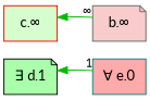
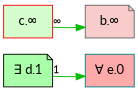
  digraph {
    fontname=Lato
    rankdir=LR
    node [fontname=Lato fontsize=14 shape=box style=filled]
    edge [color="#00BB00" dir=forward fontname=Lato fontsize=12 labeldistance=1.5 style=solid]
    n1 [color=teal fillcolor="#FFAAAA" label="∀ e.0"]
    n2 [color=black fillcolor="#AAFFAA" label="∃ d.1" shape=note]
    n3 [color=red fillcolor="#d5fdce" label="c.∞"]
    n4 [color=gray40 fillcolor="#f7cccb" label="b.∞" shape=note]
    subgraph sub_1 {
      rank=max
      n1
    }
    subgraph sub_2 {
      rank=min
      n2
    }
-   n1 -> n2 [taillabel=1]
-   n4 -> n3 [taillabel="∞"]
+   n2 -> n1 [taillabel=1]
+   n3 -> n4 [taillabel="∞"]
  }
